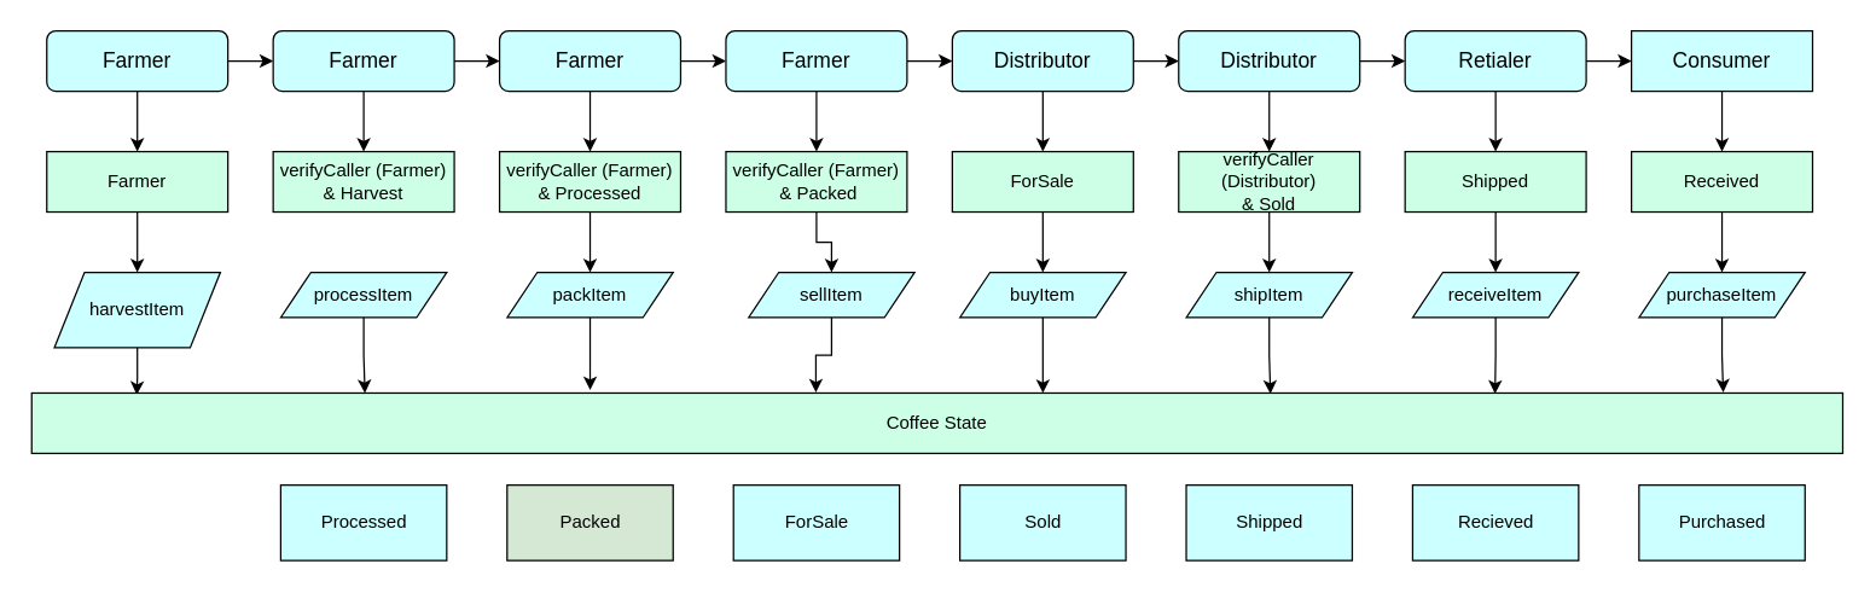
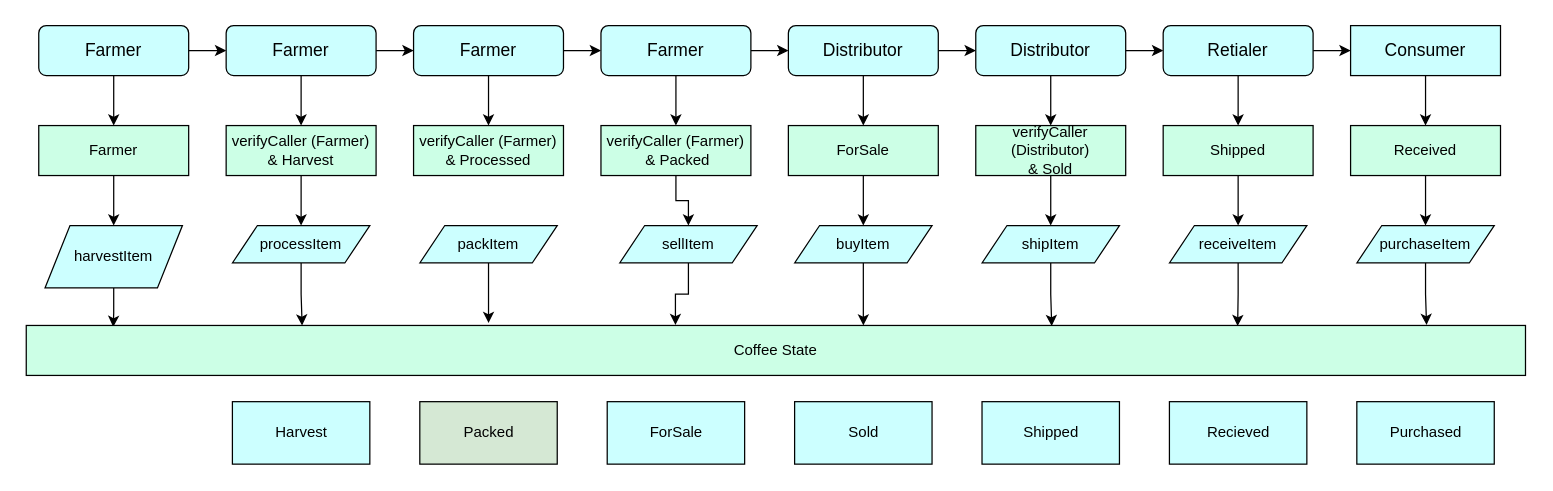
  <mxCell id="0" />
  <mxCell id="1" parent="0" />
  <mxCell id="2" value="" style="edgeStyle=orthogonalEdgeStyle;rounded=0;orthogonalLoop=1;jettySize=auto;html=1;" parent="1" source="4" target="7" edge="1"><mxGeometry relative="1" as="geometry" /></mxCell>
  <mxCell id="3" style="edgeStyle=orthogonalEdgeStyle;rounded=0;orthogonalLoop=1;jettySize=auto;html=1;" parent="1" source="4" target="26" edge="1"><mxGeometry relative="1" as="geometry" /></mxCell>
  <mxCell id="4" value="&lt;font style=&quot;font-size: 14px&quot;&gt;Farmer&lt;/font&gt;" style="rounded=1;whiteSpace=wrap;html=1;fillColor=#CCFFFF;" parent="1" vertex="1"><mxGeometry x="30" y="20" width="120" height="40" as="geometry" /></mxCell>
  <mxCell id="5" value="" style="edgeStyle=orthogonalEdgeStyle;rounded=0;orthogonalLoop=1;jettySize=auto;html=1;" parent="1" source="7" target="10" edge="1"><mxGeometry relative="1" as="geometry" /></mxCell>
  <mxCell id="6" style="edgeStyle=orthogonalEdgeStyle;rounded=0;orthogonalLoop=1;jettySize=auto;html=1;entryX=0.5;entryY=0;entryDx=0;entryDy=0;" parent="1" source="7" target="28" edge="1"><mxGeometry relative="1" as="geometry" /></mxCell>
  <mxCell id="7" value="&lt;font style=&quot;font-size: 14px&quot;&gt;Farmer&lt;/font&gt;" style="rounded=1;whiteSpace=wrap;html=1;fillColor=#CCFFFF;" parent="1" vertex="1"><mxGeometry x="180" y="20" width="120" height="40" as="geometry" /></mxCell>
  <mxCell id="8" value="" style="edgeStyle=orthogonalEdgeStyle;rounded=0;orthogonalLoop=1;jettySize=auto;html=1;" parent="1" source="10" target="13" edge="1"><mxGeometry relative="1" as="geometry" /></mxCell>
  <mxCell id="9" style="edgeStyle=orthogonalEdgeStyle;rounded=0;orthogonalLoop=1;jettySize=auto;html=1;entryX=0.5;entryY=0;entryDx=0;entryDy=0;" parent="1" source="10" target="30" edge="1"><mxGeometry relative="1" as="geometry" /></mxCell>
  <mxCell id="10" value="&lt;font style=&quot;font-size: 14px&quot;&gt;Farmer&lt;/font&gt;" style="rounded=1;whiteSpace=wrap;html=1;fillColor=#CCFFFF;" parent="1" vertex="1"><mxGeometry x="330" y="20" width="120" height="40" as="geometry" /></mxCell>
  <mxCell id="11" value="" style="edgeStyle=orthogonalEdgeStyle;rounded=0;orthogonalLoop=1;jettySize=auto;html=1;" parent="1" source="13" target="16" edge="1"><mxGeometry relative="1" as="geometry" /></mxCell>
  <mxCell id="12" style="edgeStyle=orthogonalEdgeStyle;rounded=0;orthogonalLoop=1;jettySize=auto;html=1;entryX=0.5;entryY=0;entryDx=0;entryDy=0;" parent="1" source="13" target="32" edge="1"><mxGeometry relative="1" as="geometry" /></mxCell>
  <mxCell id="13" value="&lt;font style=&quot;font-size: 14px&quot;&gt;Farmer&lt;/font&gt;" style="rounded=1;whiteSpace=wrap;html=1;fillColor=#CCFFFF;" parent="1" vertex="1"><mxGeometry x="480" y="20" width="120" height="40" as="geometry" /></mxCell>
  <mxCell id="14" value="" style="edgeStyle=orthogonalEdgeStyle;rounded=0;orthogonalLoop=1;jettySize=auto;html=1;" parent="1" source="16" target="19" edge="1"><mxGeometry relative="1" as="geometry" /></mxCell>
  <mxCell id="15" style="edgeStyle=orthogonalEdgeStyle;rounded=0;orthogonalLoop=1;jettySize=auto;html=1;entryX=0.5;entryY=0;entryDx=0;entryDy=0;" parent="1" source="16" target="34" edge="1"><mxGeometry relative="1" as="geometry" /></mxCell>
  <mxCell id="16" value="&lt;font style=&quot;font-size: 14px&quot;&gt;Distributor&lt;/font&gt;" style="rounded=1;whiteSpace=wrap;html=1;fillColor=#CCFFFF;" parent="1" vertex="1"><mxGeometry x="630" y="20" width="120" height="40" as="geometry" /></mxCell>
  <mxCell id="17" value="" style="edgeStyle=orthogonalEdgeStyle;rounded=0;orthogonalLoop=1;jettySize=auto;html=1;" parent="1" source="19" target="22" edge="1"><mxGeometry relative="1" as="geometry" /></mxCell>
  <mxCell id="18" style="edgeStyle=orthogonalEdgeStyle;rounded=0;orthogonalLoop=1;jettySize=auto;html=1;entryX=0.5;entryY=0;entryDx=0;entryDy=0;" parent="1" source="19" target="36" edge="1"><mxGeometry relative="1" as="geometry" /></mxCell>
  <mxCell id="19" value="&lt;span style=&quot;font-size: 14px&quot;&gt;Distributor&lt;/span&gt;" style="rounded=1;whiteSpace=wrap;html=1;fillColor=#CCFFFF;" parent="1" vertex="1"><mxGeometry x="780" y="20" width="120" height="40" as="geometry" /></mxCell>
  <mxCell id="20" value="" style="edgeStyle=orthogonalEdgeStyle;rounded=0;orthogonalLoop=1;jettySize=auto;html=1;" parent="1" source="22" target="24" edge="1"><mxGeometry relative="1" as="geometry" /></mxCell>
  <mxCell id="21" style="edgeStyle=orthogonalEdgeStyle;rounded=0;orthogonalLoop=1;jettySize=auto;html=1;entryX=0.5;entryY=0;entryDx=0;entryDy=0;" parent="1" source="22" target="38" edge="1"><mxGeometry relative="1" as="geometry" /></mxCell>
  <mxCell id="22" value="&lt;font style=&quot;font-size: 14px&quot;&gt;Retialer&lt;/font&gt;" style="rounded=1;whiteSpace=wrap;html=1;fillColor=#CCFFFF;" parent="1" vertex="1"><mxGeometry x="930" y="20" width="120" height="40" as="geometry" /></mxCell>
  <mxCell id="23" style="edgeStyle=orthogonalEdgeStyle;rounded=0;orthogonalLoop=1;jettySize=auto;html=1;entryX=0.5;entryY=0;entryDx=0;entryDy=0;" parent="1" source="24" target="40" edge="1"><mxGeometry relative="1" as="geometry" /></mxCell>
  <mxCell id="24" value="&lt;font style=&quot;font-size: 14px&quot;&gt;Consumer&lt;/font&gt;" style="whiteSpace=wrap;html=1;fillColor=#CCFFFF;rounded=0;" parent="1" vertex="1"><mxGeometry x="1080" y="20" width="120" height="40" as="geometry" /></mxCell>
  <mxCell id="25" value="" style="edgeStyle=orthogonalEdgeStyle;rounded=0;orthogonalLoop=1;jettySize=auto;html=1;" parent="1" source="26" target="42" edge="1"><mxGeometry relative="1" as="geometry" /></mxCell>
  <mxCell id="26" value="Farmer" style="rounded=0;whiteSpace=wrap;html=1;fillColor=#CCFFE6;" parent="1" vertex="1"><mxGeometry x="30" y="100" width="120" height="40" as="geometry" /></mxCell>
+ <mxCell id="27" style="edgeStyle=orthogonalEdgeStyle;rounded=0;orthogonalLoop=1;jettySize=auto;html=1;entryX=0.5;entryY=0;entryDx=0;entryDy=0;" parent="1" source="28" target="44" edge="1"><mxGeometry relative="1" as="geometry" /></mxCell>
  <mxCell id="28" value="verifyCaller (Farmer)&lt;br&gt;&amp;amp; Harvest" style="rounded=0;whiteSpace=wrap;html=1;fillColor=#CCFFE6;" parent="1" vertex="1"><mxGeometry x="180" y="100" width="120" height="40" as="geometry" /></mxCell>
- <mxCell id="29" style="edgeStyle=orthogonalEdgeStyle;rounded=0;orthogonalLoop=1;jettySize=auto;html=1;entryX=0.5;entryY=0;entryDx=0;entryDy=0;" parent="1" source="30" target="46" edge="1"><mxGeometry relative="1" as="geometry" /></mxCell>
  <mxCell id="30" value="verifyCaller (Farmer)&lt;br&gt;&amp;amp; Processed" style="rounded=0;whiteSpace=wrap;html=1;fillColor=#CCFFE6;" parent="1" vertex="1"><mxGeometry x="330" y="100" width="120" height="40" as="geometry" /></mxCell>
  <mxCell id="31" style="edgeStyle=orthogonalEdgeStyle;rounded=0;orthogonalLoop=1;jettySize=auto;html=1;entryX=0.5;entryY=0;entryDx=0;entryDy=0;" parent="1" source="32" target="48" edge="1"><mxGeometry relative="1" as="geometry" /></mxCell>
  <mxCell id="32" value="verifyCaller (Farmer)&lt;br&gt;&amp;nbsp;&amp;amp; Packed" style="rounded=0;whiteSpace=wrap;html=1;fillColor=#CCFFE6;" parent="1" vertex="1"><mxGeometry x="480" y="100" width="120" height="40" as="geometry" /></mxCell>
  <mxCell id="33" style="edgeStyle=orthogonalEdgeStyle;rounded=0;orthogonalLoop=1;jettySize=auto;html=1;entryX=0.5;entryY=0;entryDx=0;entryDy=0;" parent="1" source="34" target="50" edge="1"><mxGeometry relative="1" as="geometry" /></mxCell>
  <mxCell id="34" value="ForSale" style="rounded=0;whiteSpace=wrap;html=1;fillColor=#CCFFE6;" parent="1" vertex="1"><mxGeometry x="630" y="100" width="120" height="40" as="geometry" /></mxCell>
  <mxCell id="35" style="edgeStyle=orthogonalEdgeStyle;rounded=0;orthogonalLoop=1;jettySize=auto;html=1;" parent="1" source="36" target="52" edge="1"><mxGeometry relative="1" as="geometry" /></mxCell>
  <mxCell id="36" value="verifyCaller (Distributor)&lt;br&gt;&amp;amp; Sold" style="rounded=0;whiteSpace=wrap;html=1;fillColor=#CCFFE6;" parent="1" vertex="1"><mxGeometry x="780" y="100" width="120" height="40" as="geometry" /></mxCell>
  <mxCell id="37" style="edgeStyle=orthogonalEdgeStyle;rounded=0;orthogonalLoop=1;jettySize=auto;html=1;" parent="1" source="38" target="54" edge="1"><mxGeometry relative="1" as="geometry" /></mxCell>
  <mxCell id="38" value="Shipped" style="rounded=0;whiteSpace=wrap;html=1;fillColor=#CCFFE6;" parent="1" vertex="1"><mxGeometry x="930" y="100" width="120" height="40" as="geometry" /></mxCell>
  <mxCell id="39" style="edgeStyle=orthogonalEdgeStyle;rounded=0;orthogonalLoop=1;jettySize=auto;html=1;" parent="1" source="40" target="56" edge="1"><mxGeometry relative="1" as="geometry" /></mxCell>
  <mxCell id="40" value="Received" style="rounded=0;whiteSpace=wrap;html=1;fillColor=#CCFFE6;" parent="1" vertex="1"><mxGeometry x="1080" y="100" width="120" height="40" as="geometry" /></mxCell>
  <mxCell id="41" style="edgeStyle=orthogonalEdgeStyle;rounded=0;orthogonalLoop=1;jettySize=auto;html=1;entryX=0.058;entryY=0.029;entryDx=0;entryDy=0;entryPerimeter=0;" parent="1" source="42" target="57" edge="1"><mxGeometry relative="1" as="geometry" /></mxCell>
  <mxCell id="42" value="harvestItem" style="shape=parallelogram;perimeter=parallelogramPerimeter;whiteSpace=wrap;html=1;fixedSize=1;rounded=0;fillColor=#CCFFFF;" parent="1" vertex="1"><mxGeometry x="35" y="180" width="110" height="50" as="geometry" /></mxCell>
  <mxCell id="43" style="edgeStyle=orthogonalEdgeStyle;rounded=0;orthogonalLoop=1;jettySize=auto;html=1;entryX=0.184;entryY=0.001;entryDx=0;entryDy=0;entryPerimeter=0;" parent="1" source="44" target="57" edge="1"><mxGeometry relative="1" as="geometry" /></mxCell>
  <mxCell id="44" value="processItem" style="shape=parallelogram;perimeter=parallelogramPerimeter;whiteSpace=wrap;html=1;fixedSize=1;rounded=0;fillColor=#CCFFFF;" parent="1" vertex="1"><mxGeometry x="185" y="180" width="110" height="30" as="geometry" /></mxCell>
  <mxCell id="45" style="edgeStyle=orthogonalEdgeStyle;rounded=0;orthogonalLoop=1;jettySize=auto;html=1;" parent="1" source="46" edge="1"><mxGeometry relative="1" as="geometry"><mxPoint x="390" y="258" as="targetPoint" /></mxGeometry></mxCell>
  <mxCell id="46" value="packItem" style="shape=parallelogram;perimeter=parallelogramPerimeter;whiteSpace=wrap;html=1;fixedSize=1;rounded=0;fillColor=#CCFFFF;" parent="1" vertex="1"><mxGeometry x="335" y="180" width="110" height="30" as="geometry" /></mxCell>
  <mxCell id="47" style="edgeStyle=orthogonalEdgeStyle;rounded=0;orthogonalLoop=1;jettySize=auto;html=1;entryX=0.433;entryY=-0.01;entryDx=0;entryDy=0;entryPerimeter=0;" parent="1" source="48" target="57" edge="1"><mxGeometry relative="1" as="geometry" /></mxCell>
  <mxCell id="48" value="sellItem" style="shape=parallelogram;perimeter=parallelogramPerimeter;whiteSpace=wrap;html=1;fixedSize=1;rounded=0;fillColor=#CCFFFF;" parent="1" vertex="1"><mxGeometry x="495" y="180" width="110" height="30" as="geometry" /></mxCell>
  <mxCell id="49" value="" style="edgeStyle=orthogonalEdgeStyle;rounded=0;orthogonalLoop=1;jettySize=auto;html=1;" parent="1" source="50" edge="1"><mxGeometry relative="1" as="geometry"><mxPoint x="690" y="260" as="targetPoint" /></mxGeometry></mxCell>
  <mxCell id="50" value="buyItem" style="shape=parallelogram;perimeter=parallelogramPerimeter;whiteSpace=wrap;html=1;fixedSize=1;rounded=0;fillColor=#CCFFFF;" parent="1" vertex="1"><mxGeometry x="635" y="180" width="110" height="30" as="geometry" /></mxCell>
  <mxCell id="51" value="" style="edgeStyle=orthogonalEdgeStyle;rounded=0;orthogonalLoop=1;jettySize=auto;html=1;entryX=0.684;entryY=0.013;entryDx=0;entryDy=0;entryPerimeter=0;" parent="1" source="52" target="57" edge="1"><mxGeometry relative="1" as="geometry" /></mxCell>
  <mxCell id="52" value="shipItem" style="shape=parallelogram;perimeter=parallelogramPerimeter;whiteSpace=wrap;html=1;fixedSize=1;rounded=0;fillColor=#CCFFFF;" parent="1" vertex="1"><mxGeometry x="785" y="180" width="110" height="30" as="geometry" /></mxCell>
  <mxCell id="53" value="" style="edgeStyle=orthogonalEdgeStyle;rounded=0;orthogonalLoop=1;jettySize=auto;html=1;entryX=0.808;entryY=0.013;entryDx=0;entryDy=0;entryPerimeter=0;" parent="1" source="54" target="57" edge="1"><mxGeometry relative="1" as="geometry" /></mxCell>
  <mxCell id="54" value="receiveItem" style="shape=parallelogram;perimeter=parallelogramPerimeter;whiteSpace=wrap;html=1;fixedSize=1;rounded=0;fillColor=#CCFFFF;" parent="1" vertex="1"><mxGeometry x="935" y="180" width="110" height="30" as="geometry" /></mxCell>
  <mxCell id="55" value="" style="edgeStyle=orthogonalEdgeStyle;rounded=0;orthogonalLoop=1;jettySize=auto;html=1;entryX=0.934;entryY=-0.01;entryDx=0;entryDy=0;entryPerimeter=0;" parent="1" source="56" target="57" edge="1"><mxGeometry relative="1" as="geometry" /></mxCell>
  <mxCell id="56" value="purchaseItem" style="shape=parallelogram;perimeter=parallelogramPerimeter;whiteSpace=wrap;html=1;fixedSize=1;rounded=0;fillColor=#CCFFFF;" parent="1" vertex="1"><mxGeometry x="1085" y="180" width="110" height="30" as="geometry" /></mxCell>
  <mxCell id="57" value="Coffee State" style="rounded=0;whiteSpace=wrap;html=1;fillColor=#CCFFE6;" parent="1" vertex="1"><mxGeometry y="260" width="1200" height="40" as="geometry" x="20" /></mxCell>
- <mxCell id="58" value="Processed" style="html=1;fillColor=#CCFFFF;" parent="1" vertex="1"><mxGeometry x="185" y="321" width="110" height="50" as="geometry" /></mxCell>
+ <mxCell id="58" value="Harvest" style="html=1;fillColor=#CCFFFF;" parent="1" vertex="1"><mxGeometry x="185" y="321" width="110" height="50" as="geometry" /></mxCell>
  <mxCell id="59" value="Packed" style="html=1;fillColor=#d5e8d4;" parent="1" vertex="1"><mxGeometry x="335" y="321" width="110" height="50" as="geometry" /></mxCell>
  <mxCell id="60" value="ForSale" style="html=1;fillColor=#CCFFFF;" parent="1" vertex="1"><mxGeometry x="485" y="321" width="110" height="50" as="geometry" /></mxCell>
  <mxCell id="61" value="Sold" style="html=1;fillColor=#CCFFFF;" parent="1" vertex="1"><mxGeometry x="635" y="321" width="110" height="50" as="geometry" /></mxCell>
  <mxCell id="62" value="Shipped" style="html=1;fillColor=#CCFFFF;" parent="1" vertex="1"><mxGeometry x="785" y="321" width="110" height="50" as="geometry" /></mxCell>
  <mxCell id="63" value="Recieved" style="html=1;fillColor=#CCFFFF;" parent="1" vertex="1"><mxGeometry x="935" y="321" width="110" height="50" as="geometry" /></mxCell>
  <mxCell id="64" value="Purchased" style="html=1;fillColor=#CCFFFF;" parent="1" vertex="1"><mxGeometry x="1085" y="321" width="110" height="50" as="geometry" /></mxCell>
